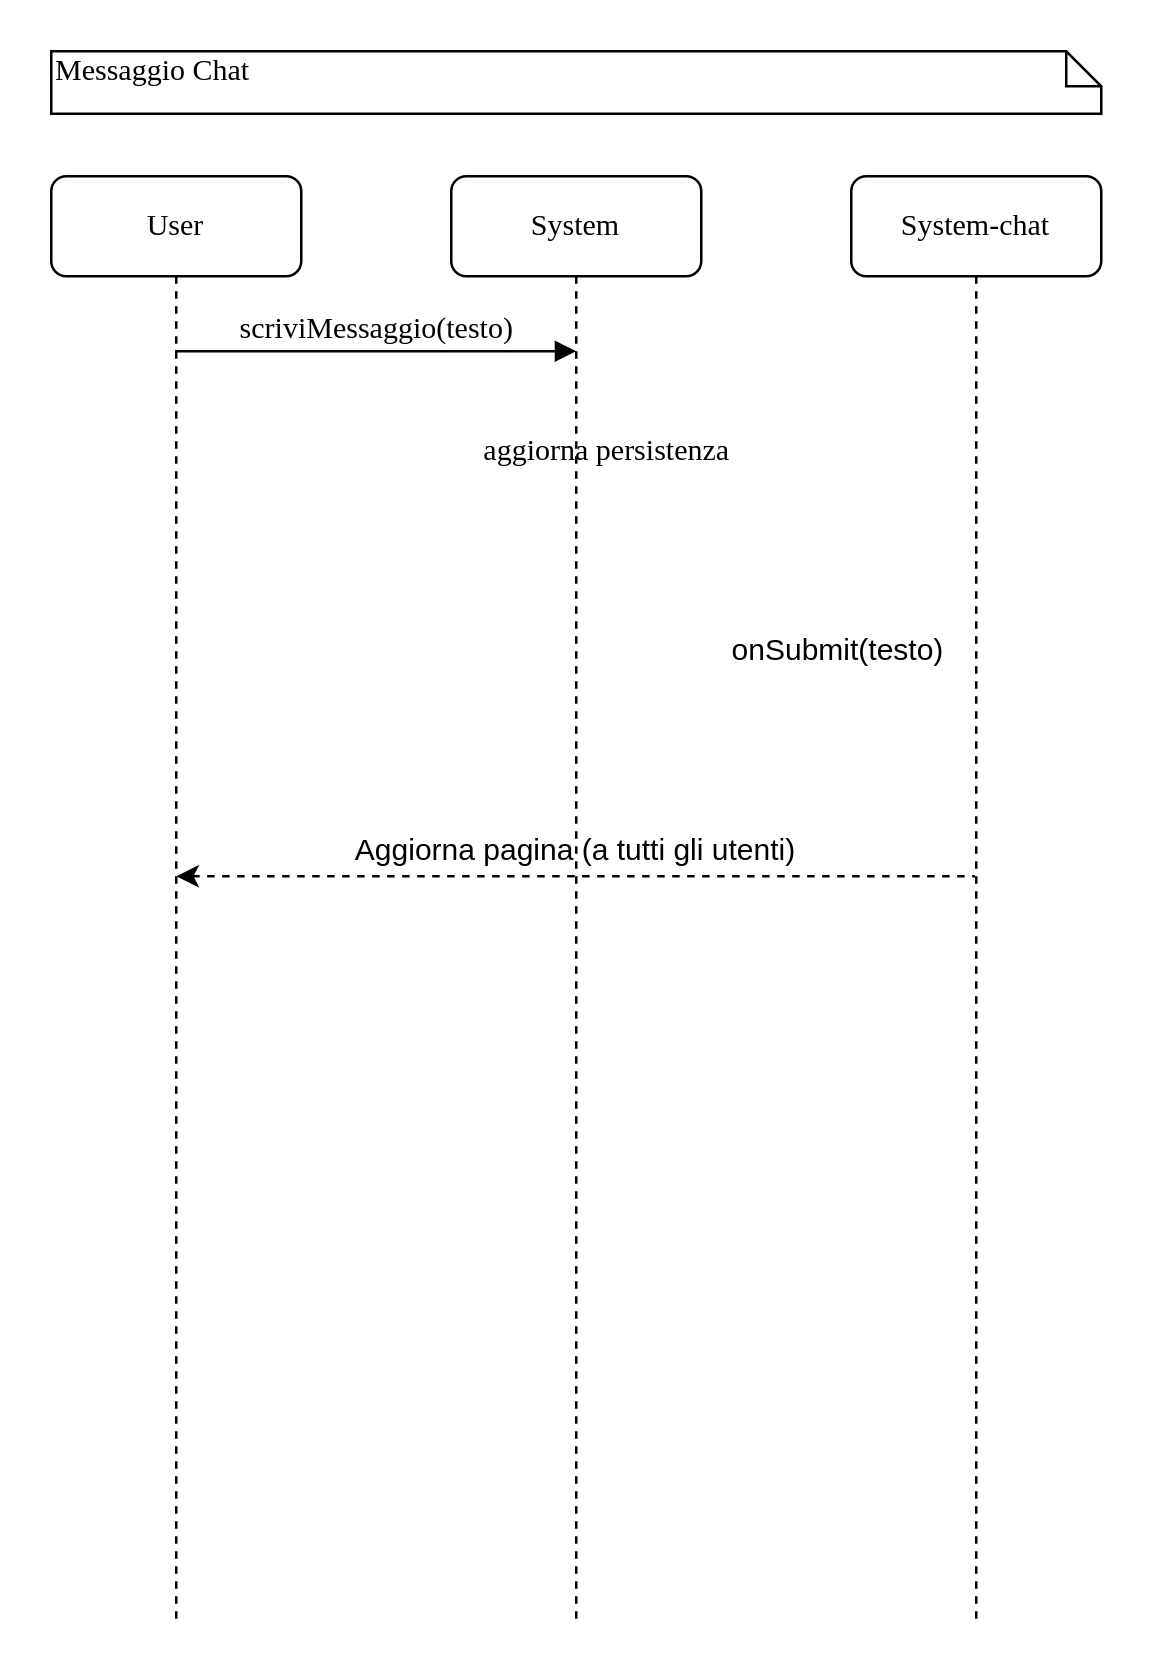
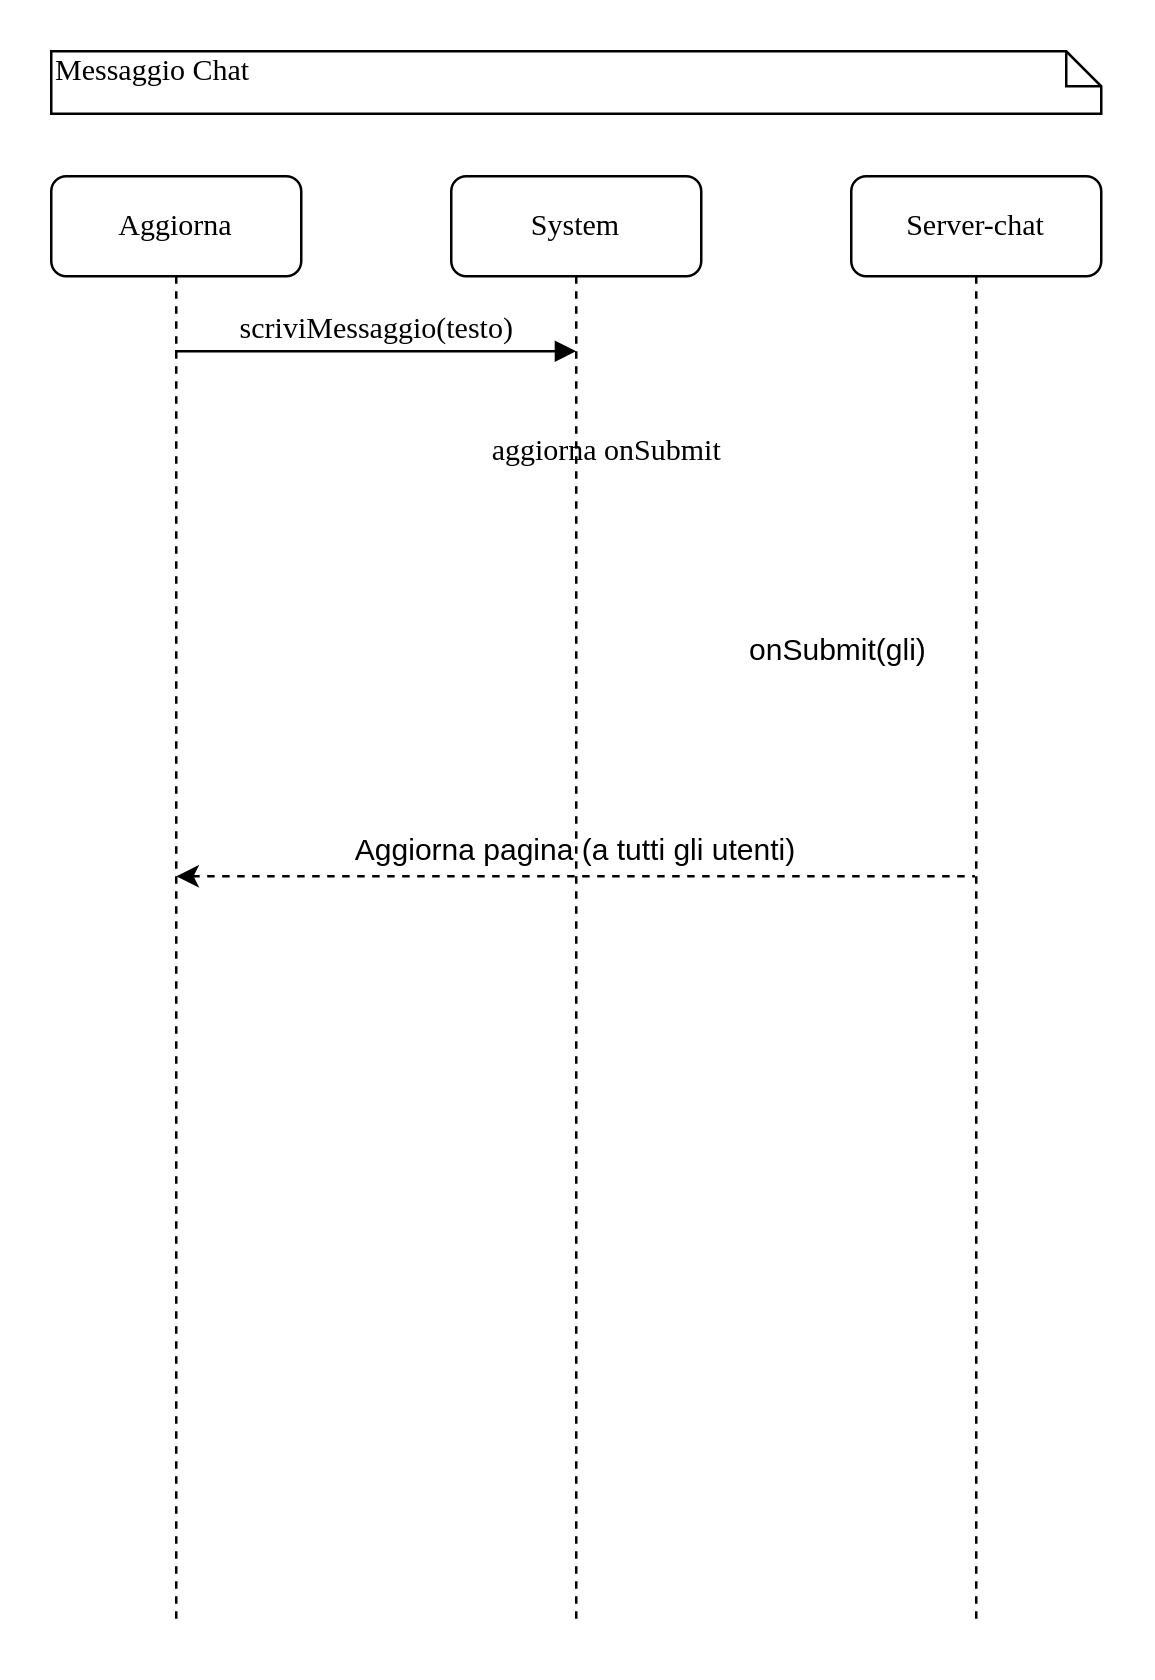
  <mxCell id="0" />
  <mxCell id="1" parent="0" />
  <mxCell id="2" value="System" style="shape=umlLifeline;perimeter=lifelinePerimeter;whiteSpace=wrap;html=1;container=1;collapsible=0;recursiveResize=0;outlineConnect=0;rounded=1;shadow=0;comic=0;labelBackgroundColor=none;strokeWidth=1;fontFamily=Verdana;fontSize=12;align=center;" parent="1" vertex="1"><mxGeometry x="180" y="70" width="100" height="580" as="geometry" /></mxCell>
- <mxCell id="3" value="User" style="shape=umlLifeline;perimeter=lifelinePerimeter;whiteSpace=wrap;html=1;container=1;collapsible=0;recursiveResize=0;outlineConnect=0;rounded=1;shadow=0;comic=0;labelBackgroundColor=none;strokeWidth=1;fontFamily=Verdana;fontSize=12;align=center;" parent="1" vertex="1"><mxGeometry x="20" y="70" width="100" height="580" as="geometry" /></mxCell>
+ <mxCell id="3" value="Aggiorna" style="shape=umlLifeline;perimeter=lifelinePerimeter;whiteSpace=wrap;html=1;container=1;collapsible=0;recursiveResize=0;outlineConnect=0;rounded=1;shadow=0;comic=0;labelBackgroundColor=none;strokeWidth=1;fontFamily=Verdana;fontSize=12;align=center;" parent="1" vertex="1"><mxGeometry x="20" y="70" width="100" height="580" as="geometry" /></mxCell>
  <mxCell id="4" value="scriviMessaggio(testo)" style="html=1;verticalAlign=bottom;endArrow=block;labelBackgroundColor=none;fontFamily=Verdana;fontSize=12;edgeStyle=elbowEdgeStyle;elbow=vertical;" parent="1" source="3" edge="1"><mxGeometry relative="1" as="geometry"><mxPoint x="75" y="170" as="sourcePoint" /><mxPoint x="230" y="140" as="targetPoint" /><Array as="points"><mxPoint x="180" y="140" /></Array></mxGeometry></mxCell>
  <mxCell id="5" value="Messaggio Chat" style="shape=note;whiteSpace=wrap;html=1;size=14;verticalAlign=top;align=left;spacingTop=-6;rounded=0;shadow=0;comic=0;labelBackgroundColor=none;strokeWidth=1;fontFamily=Verdana;fontSize=12" parent="1" vertex="1"><mxGeometry x="20" y="20" width="420" height="25" as="geometry" /></mxCell>
  <mxCell id="6" value="" style="endArrow=none;dashed=1;html=1;startArrow=classic;startFill=1;" parent="1" edge="1" target="8"><mxGeometry width="50" height="50" relative="1" as="geometry"><mxPoint x="70" y="350" as="sourcePoint" /><mxPoint x="230" y="350" as="targetPoint" /><Array as="points"><mxPoint x="180.5" y="350" /></Array></mxGeometry></mxCell>
- <mxCell id="7" value="aggiorna persistenza" style="text;html=1;strokeColor=none;fillColor=none;align=center;verticalAlign=middle;whiteSpace=wrap;rounded=0;fontFamily=Verdana;" parent="1" vertex="1"><mxGeometry x="170" y="170" width="145" height="20" as="geometry" /></mxCell>
- <mxCell id="8" value="System-chat" style="shape=umlLifeline;perimeter=lifelinePerimeter;whiteSpace=wrap;html=1;container=1;collapsible=0;recursiveResize=0;outlineConnect=0;rounded=1;shadow=0;comic=0;labelBackgroundColor=none;strokeWidth=1;fontFamily=Verdana;fontSize=12;align=center;" vertex="1" parent="1"><mxGeometry x="340" y="70" width="100" height="580" as="geometry" /></mxCell>
- <mxCell id="9" value="onSubmit(testo)" style="text;html=1;strokeColor=none;fillColor=none;align=center;verticalAlign=middle;whiteSpace=wrap;rounded=0;" vertex="1" parent="1"><mxGeometry x="270" y="250" width="130" height="20" as="geometry" /></mxCell>
+ <mxCell id="7" value="aggiorna onSubmit" style="text;html=1;strokeColor=none;fillColor=none;align=center;verticalAlign=middle;whiteSpace=wrap;rounded=0;fontFamily=Verdana;" parent="1" vertex="1"><mxGeometry x="170" y="170" width="145" height="20" as="geometry" /></mxCell>
+ <mxCell id="8" value="Server-chat" style="shape=umlLifeline;perimeter=lifelinePerimeter;whiteSpace=wrap;html=1;container=1;collapsible=0;recursiveResize=0;outlineConnect=0;rounded=1;shadow=0;comic=0;labelBackgroundColor=none;strokeWidth=1;fontFamily=Verdana;fontSize=12;align=center;" vertex="1" parent="1"><mxGeometry x="340" y="70" width="100" height="580" as="geometry" /></mxCell>
+ <mxCell id="9" value="onSubmit(gli)" style="text;html=1;strokeColor=none;fillColor=none;align=center;verticalAlign=middle;whiteSpace=wrap;rounded=0;" vertex="1" parent="1"><mxGeometry x="270" y="250" width="130" height="20" as="geometry" /></mxCell>
  <mxCell id="10" value="Aggiorna pagina (a tutti gli utenti)" style="text;html=1;strokeColor=none;fillColor=none;align=center;verticalAlign=middle;whiteSpace=wrap;rounded=0;" vertex="1" parent="1"><mxGeometry x="105" y="330" width="250" height="20" as="geometry" /></mxCell>
